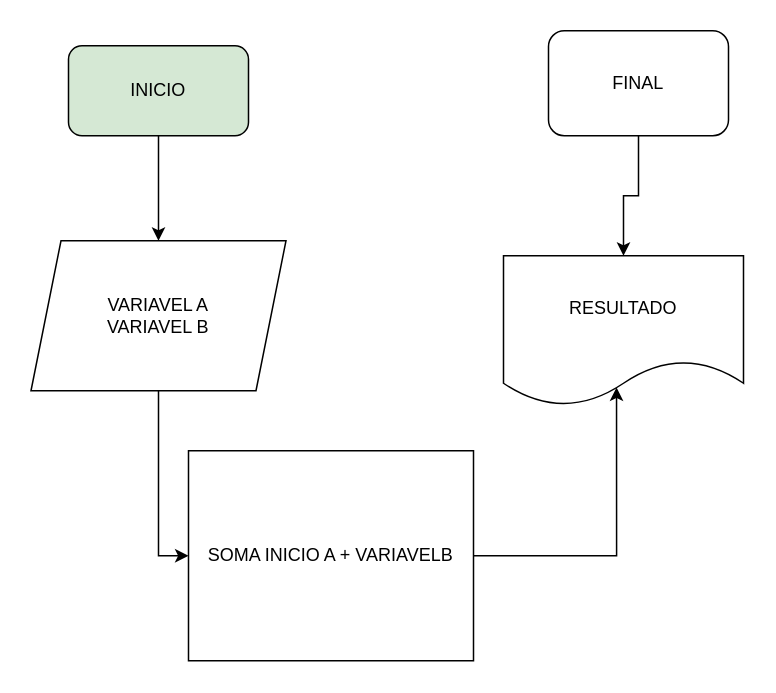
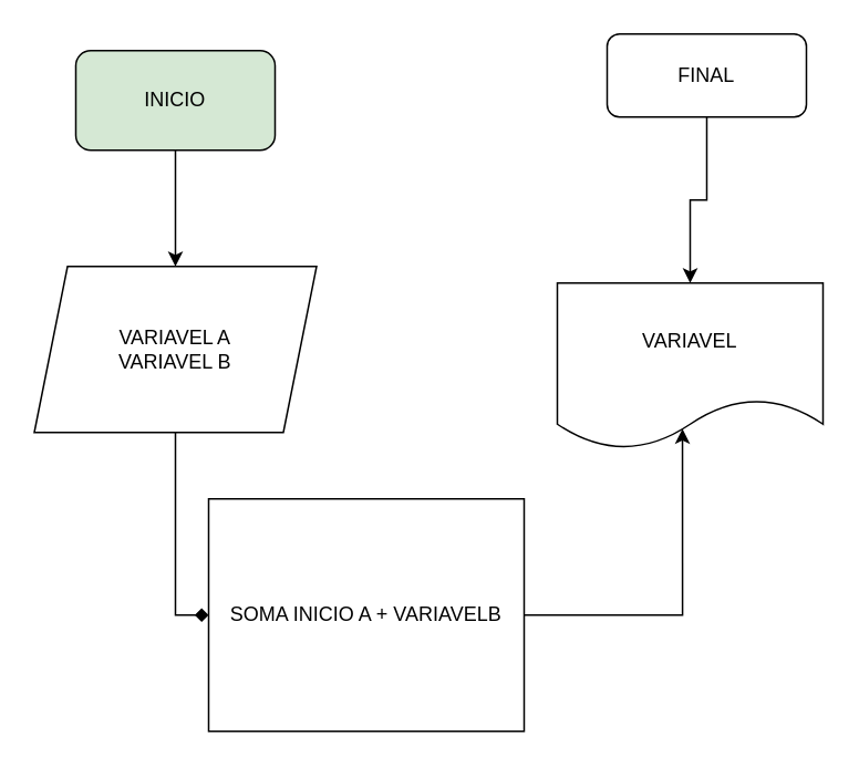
  <mxCell id="0" />
  <mxCell id="1" parent="0" />
  <mxCell id="2" style="edgeStyle=orthogonalEdgeStyle;rounded=0;orthogonalLoop=1;jettySize=auto;html=1;" edge="1" parent="1" source="3" target="5"><mxGeometry relative="1" as="geometry"><mxPoint x="105" y="190" as="targetPoint" /></mxGeometry></mxCell>
  <mxCell id="3" value="INICIO" style="rounded=1;whiteSpace=wrap;html=1;fillColor=#d5e8d4;" vertex="1" parent="1"><mxGeometry x="45" y="30" width="120" height="60" as="geometry" /></mxCell>
- <mxCell id="4" style="edgeStyle=orthogonalEdgeStyle;rounded=0;orthogonalLoop=1;jettySize=auto;html=1;entryX=0;entryY=0.5;entryDx=0;entryDy=0;" edge="1" parent="1" source="5" target="7"><mxGeometry relative="1" as="geometry" /></mxCell>
+ <mxCell id="4" style="edgeStyle=orthogonalEdgeStyle;rounded=0;orthogonalLoop=1;jettySize=auto;html=1;entryX=0;entryY=0.5;entryDx=0;entryDy=0;endArrow=diamond;" edge="1" parent="1" source="5" target="7"><mxGeometry relative="1" as="geometry" /></mxCell>
  <mxCell id="5" value="VARIAVEL A&lt;br&gt;VARIAVEL B" style="shape=parallelogram;perimeter=parallelogramPerimeter;whiteSpace=wrap;html=1;fixedSize=1;" vertex="1" parent="1"><mxGeometry x="20" y="160" width="170" height="100" as="geometry" /></mxCell>
  <mxCell id="6" style="edgeStyle=orthogonalEdgeStyle;rounded=0;orthogonalLoop=1;jettySize=auto;html=1;entryX=0.471;entryY=0.878;entryDx=0;entryDy=0;entryPerimeter=0;" edge="1" parent="1" source="7" target="8"><mxGeometry relative="1" as="geometry" /></mxCell>
  <mxCell id="7" value="SOMA INICIO A + VARIAVELB" style="rounded=0;whiteSpace=wrap;html=1;" vertex="1" parent="1"><mxGeometry x="125" y="300" width="190" height="140" as="geometry" /></mxCell>
- <mxCell id="8" value="RESULTADO" style="shape=document;whiteSpace=wrap;html=1;boundedLbl=1;" vertex="1" parent="1"><mxGeometry x="335" y="170" width="160" height="100" as="geometry" /></mxCell>
+ <mxCell id="8" value="VARIAVEL" style="shape=document;whiteSpace=wrap;html=1;boundedLbl=1;" vertex="1" parent="1"><mxGeometry x="335" y="170" width="160" height="100" as="geometry" /></mxCell>
  <mxCell id="9" style="edgeStyle=orthogonalEdgeStyle;rounded=0;orthogonalLoop=1;jettySize=auto;html=1;" edge="1" parent="1" source="10" target="8"><mxGeometry relative="1" as="geometry" /></mxCell>
- <mxCell id="10" value="FINAL" style="rounded=1;whiteSpace=wrap;html=1;" vertex="1" parent="1"><mxGeometry x="365" y="20" width="120" height="70" as="geometry" /></mxCell>
+ <mxCell id="10" value="FINAL" style="rounded=1;whiteSpace=wrap;html=1;" vertex="1" parent="1"><mxGeometry x="365" y="20" width="120" height="50" as="geometry" /></mxCell>
